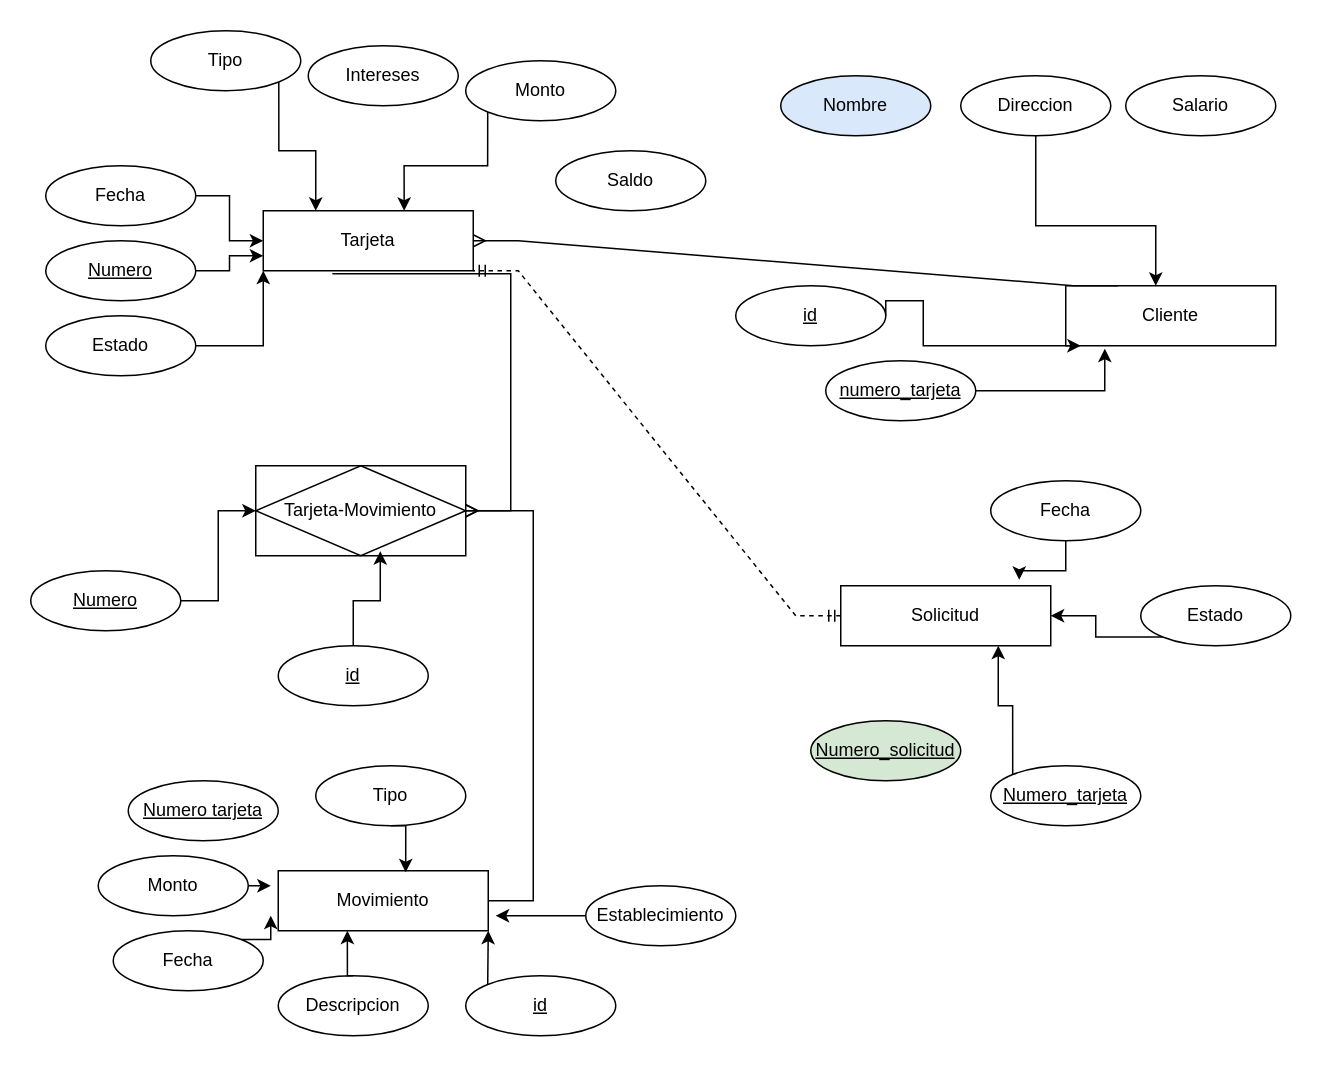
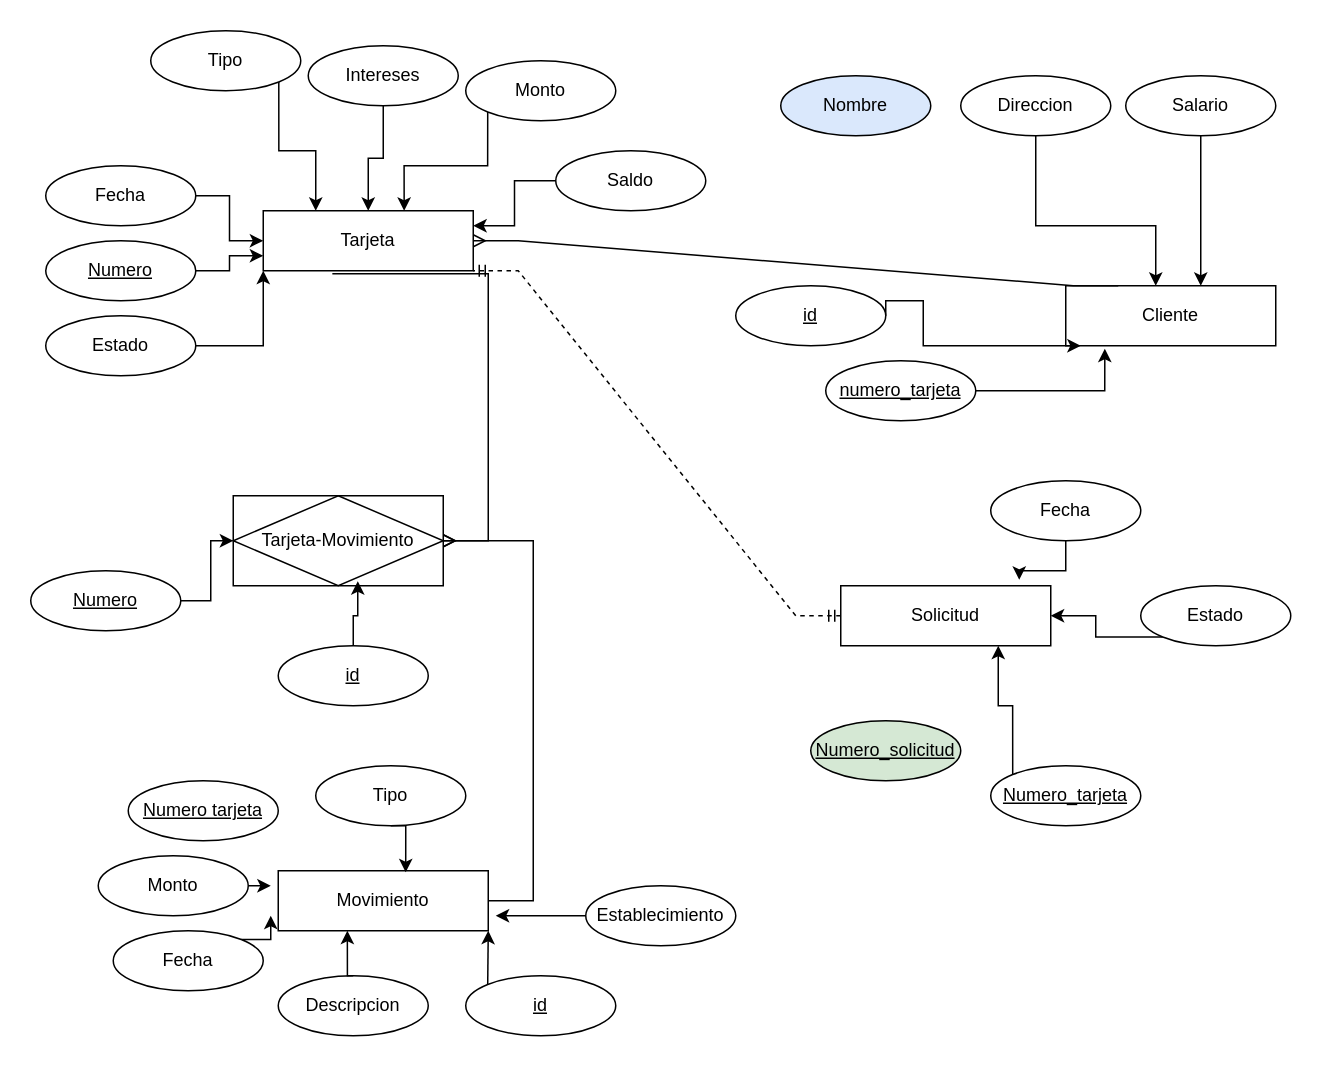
  <mxCell id="0" />
  <mxCell id="1" parent="0" />
  <mxCell id="2" value="Tarjeta" style="whiteSpace=wrap;html=1;align=center;" parent="1" vertex="1"><mxGeometry x="175" y="140" width="140" height="40" as="geometry" /></mxCell>
  <mxCell id="3" value="Solicitud" style="whiteSpace=wrap;html=1;align=center;" parent="1" vertex="1"><mxGeometry x="560" y="390" width="140" height="40" as="geometry" /></mxCell>
  <mxCell id="4" value="Movimiento" style="whiteSpace=wrap;html=1;align=center;" parent="1" vertex="1"><mxGeometry x="185" y="580" width="140" height="40" as="geometry" /></mxCell>
  <mxCell id="5" style="edgeStyle=orthogonalEdgeStyle;rounded=0;orthogonalLoop=1;jettySize=auto;html=1;exitX=1;exitY=0.5;exitDx=0;exitDy=0;entryX=0;entryY=0.75;entryDx=0;entryDy=0;" edge="1" parent="1" source="6" target="2"><mxGeometry relative="1" as="geometry" /></mxCell>
  <mxCell id="6" value="Numero" style="ellipse;whiteSpace=wrap;html=1;align=center;fontStyle=4;" parent="1" vertex="1"><mxGeometry x="30" y="160" width="100" height="40" as="geometry" /></mxCell>
  <mxCell id="7" value="&lt;div&gt;Direccion&lt;/div&gt;" style="ellipse;whiteSpace=wrap;html=1;align=center;" parent="1" vertex="1"><mxGeometry x="640" y="50" width="100" height="40" as="geometry" /></mxCell>
  <mxCell id="8" value="Nombre" style="ellipse;whiteSpace=wrap;html=1;align=center;fillColor=#dae8fc;" parent="1" vertex="1"><mxGeometry x="520" y="50" width="100" height="40" as="geometry" /></mxCell>
  <mxCell id="9" style="edgeStyle=orthogonalEdgeStyle;rounded=0;orthogonalLoop=1;jettySize=auto;html=1;exitX=1;exitY=0.5;exitDx=0;exitDy=0;entryX=0;entryY=1;entryDx=0;entryDy=0;" edge="1" parent="1" source="10" target="2"><mxGeometry relative="1" as="geometry" /></mxCell>
  <mxCell id="10" value="Estado" style="ellipse;whiteSpace=wrap;html=1;align=center;" parent="1" vertex="1"><mxGeometry x="30" y="210" width="100" height="40" as="geometry" /></mxCell>
  <mxCell id="11" style="edgeStyle=orthogonalEdgeStyle;rounded=0;orthogonalLoop=1;jettySize=auto;html=1;exitX=1;exitY=1;exitDx=0;exitDy=0;entryX=0.25;entryY=0;entryDx=0;entryDy=0;" parent="1" source="12" target="2" edge="1"><mxGeometry relative="1" as="geometry" /></mxCell>
  <mxCell id="12" value="Tipo" style="ellipse;whiteSpace=wrap;html=1;align=center;" parent="1" vertex="1"><mxGeometry x="100" y="20" width="100" height="40" as="geometry" /></mxCell>
+ <mxCell id="13" style="edgeStyle=orthogonalEdgeStyle;rounded=0;orthogonalLoop=1;jettySize=auto;html=1;exitX=0;exitY=0.5;exitDx=0;exitDy=0;entryX=1;entryY=0.25;entryDx=0;entryDy=0;" parent="1" source="14" target="2" edge="1"><mxGeometry relative="1" as="geometry" /></mxCell>
  <mxCell id="14" value="Saldo" style="ellipse;whiteSpace=wrap;html=1;align=center;" parent="1" vertex="1"><mxGeometry x="370" y="100" width="100" height="40" as="geometry" /></mxCell>
+ <mxCell id="15" style="edgeStyle=orthogonalEdgeStyle;rounded=0;orthogonalLoop=1;jettySize=auto;html=1;exitX=0.5;exitY=1;exitDx=0;exitDy=0;entryX=0.5;entryY=0;entryDx=0;entryDy=0;" parent="1" source="16" target="2" edge="1"><mxGeometry relative="1" as="geometry" /></mxCell>
  <mxCell id="16" value="Intereses" style="ellipse;whiteSpace=wrap;html=1;align=center;" parent="1" vertex="1"><mxGeometry x="205" y="30" width="100" height="40" as="geometry" /></mxCell>
  <mxCell id="17" style="edgeStyle=orthogonalEdgeStyle;rounded=0;orthogonalLoop=1;jettySize=auto;html=1;exitX=0;exitY=1;exitDx=0;exitDy=0;entryX=0.671;entryY=0;entryDx=0;entryDy=0;entryPerimeter=0;" parent="1" source="18" target="2" edge="1"><mxGeometry relative="1" as="geometry" /></mxCell>
  <mxCell id="18" value="Monto" style="ellipse;whiteSpace=wrap;html=1;align=center;" parent="1" vertex="1"><mxGeometry x="310" y="40" width="100" height="40" as="geometry" /></mxCell>
  <mxCell id="19" style="edgeStyle=orthogonalEdgeStyle;rounded=0;orthogonalLoop=1;jettySize=auto;html=1;exitX=1;exitY=0.5;exitDx=0;exitDy=0;entryX=0;entryY=0.5;entryDx=0;entryDy=0;" edge="1" parent="1" source="20" target="2"><mxGeometry relative="1" as="geometry" /></mxCell>
  <mxCell id="20" value="Fecha" style="ellipse;whiteSpace=wrap;html=1;align=center;" parent="1" vertex="1"><mxGeometry x="30" y="110" width="100" height="40" as="geometry" /></mxCell>
  <mxCell id="21" value="Fecha" style="ellipse;whiteSpace=wrap;html=1;align=center;" parent="1" vertex="1"><mxGeometry x="660" y="320" width="100" height="40" as="geometry" /></mxCell>
+ <mxCell id="22" style="edgeStyle=orthogonalEdgeStyle;rounded=0;orthogonalLoop=1;jettySize=auto;html=1;exitX=0.5;exitY=1;exitDx=0;exitDy=0;entryX=0.643;entryY=0;entryDx=0;entryDy=0;entryPerimeter=0;" parent="1" source="23" target="48" edge="1"><mxGeometry relative="1" as="geometry"><Array as="points"><mxPoint x="800" y="180" /></Array><mxPoint x="690" y="180" as="targetPoint" /></mxGeometry></mxCell>
  <mxCell id="23" value="&lt;div&gt;Salario&lt;/div&gt;" style="ellipse;whiteSpace=wrap;html=1;align=center;" parent="1" vertex="1"><mxGeometry x="750" y="50" width="100" height="40" as="geometry" /></mxCell>
  <mxCell id="24" style="edgeStyle=orthogonalEdgeStyle;rounded=0;orthogonalLoop=1;jettySize=auto;html=1;exitX=0;exitY=1;exitDx=0;exitDy=0;entryX=1;entryY=0.5;entryDx=0;entryDy=0;" edge="1" parent="1" source="25" target="3"><mxGeometry relative="1" as="geometry" /></mxCell>
  <mxCell id="25" value="Estado" style="ellipse;whiteSpace=wrap;html=1;align=center;" parent="1" vertex="1"><mxGeometry x="760" y="390" width="100" height="40" as="geometry" /></mxCell>
  <mxCell id="26" value="Tipo" style="ellipse;whiteSpace=wrap;html=1;align=center;" parent="1" vertex="1"><mxGeometry x="210" y="510" width="100" height="40" as="geometry" /></mxCell>
  <mxCell id="27" value="" style="edgeStyle=entityRelationEdgeStyle;fontSize=12;html=1;endArrow=ERmandOne;startArrow=ERmandOne;rounded=0;entryX=1;entryY=1;entryDx=0;entryDy=0;dashed=1;" parent="1" source="3" target="2" edge="1"><mxGeometry width="100" height="100" relative="1" as="geometry"><mxPoint x="380" y="320" as="sourcePoint" /><mxPoint x="300" y="190" as="targetPoint" /><Array as="points"><mxPoint x="300" y="210" /></Array></mxGeometry></mxCell>
  <mxCell id="28" style="edgeStyle=orthogonalEdgeStyle;rounded=0;orthogonalLoop=1;jettySize=auto;html=1;exitX=0.5;exitY=1;exitDx=0;exitDy=0;entryX=0.607;entryY=0.025;entryDx=0;entryDy=0;entryPerimeter=0;" parent="1" source="26" target="4" edge="1"><mxGeometry relative="1" as="geometry" /></mxCell>
  <mxCell id="29" style="edgeStyle=orthogonalEdgeStyle;rounded=0;orthogonalLoop=1;jettySize=auto;html=1;exitX=0.5;exitY=1;exitDx=0;exitDy=0;entryX=0.85;entryY=-0.1;entryDx=0;entryDy=0;entryPerimeter=0;" parent="1" source="21" target="3" edge="1"><mxGeometry relative="1" as="geometry" /></mxCell>
  <mxCell id="30" style="edgeStyle=orthogonalEdgeStyle;rounded=0;orthogonalLoop=1;jettySize=auto;html=1;exitX=0.5;exitY=1;exitDx=0;exitDy=0;" parent="1" source="7" target="48" edge="1"><mxGeometry relative="1" as="geometry"><mxPoint x="626.94" y="130" as="targetPoint" /><Array as="points"><mxPoint x="690" y="150" /><mxPoint x="770" y="150" /></Array></mxGeometry></mxCell>
  <mxCell id="31" style="edgeStyle=orthogonalEdgeStyle;rounded=0;orthogonalLoop=1;jettySize=auto;html=1;exitX=1;exitY=0;exitDx=0;exitDy=0;" parent="1" source="32" edge="1"><mxGeometry relative="1" as="geometry"><mxPoint x="180" y="610" as="targetPoint" /></mxGeometry></mxCell>
  <mxCell id="32" value="Fecha" style="ellipse;whiteSpace=wrap;html=1;align=center;" parent="1" vertex="1"><mxGeometry x="75" y="620" width="100" height="40" as="geometry" /></mxCell>
  <mxCell id="33" value="&lt;u&gt;Numero tarjeta&lt;/u&gt;" style="ellipse;whiteSpace=wrap;html=1;align=center;" parent="1" vertex="1"><mxGeometry x="85" y="520" width="100" height="40" as="geometry" /></mxCell>
  <mxCell id="34" style="edgeStyle=orthogonalEdgeStyle;rounded=0;orthogonalLoop=1;jettySize=auto;html=1;exitX=1;exitY=0.5;exitDx=0;exitDy=0;" parent="1" source="35" edge="1"><mxGeometry relative="1" as="geometry"><mxPoint x="180" y="590" as="targetPoint" /></mxGeometry></mxCell>
  <mxCell id="35" value="Monto" style="ellipse;whiteSpace=wrap;html=1;align=center;" parent="1" vertex="1"><mxGeometry x="65" y="570" width="100" height="40" as="geometry" /></mxCell>
  <mxCell id="36" value="Descripcion" style="ellipse;whiteSpace=wrap;html=1;align=center;" parent="1" vertex="1"><mxGeometry x="185" y="650" width="100" height="40" as="geometry" /></mxCell>
  <mxCell id="37" style="edgeStyle=orthogonalEdgeStyle;rounded=0;orthogonalLoop=1;jettySize=auto;html=1;exitX=0;exitY=0;exitDx=0;exitDy=0;entryX=0.75;entryY=1;entryDx=0;entryDy=0;" parent="1" source="38" target="3" edge="1"><mxGeometry relative="1" as="geometry" /></mxCell>
  <mxCell id="38" value="&lt;u&gt;Numero_tarjeta&lt;/u&gt;" style="ellipse;whiteSpace=wrap;html=1;align=center;" parent="1" vertex="1"><mxGeometry x="660" y="510" width="100" height="40" as="geometry" /></mxCell>
  <mxCell id="39" style="edgeStyle=orthogonalEdgeStyle;rounded=0;orthogonalLoop=1;jettySize=auto;html=1;exitX=0;exitY=0.5;exitDx=0;exitDy=0;" parent="1" source="40" edge="1"><mxGeometry relative="1" as="geometry"><mxPoint x="330" y="610" as="targetPoint" /></mxGeometry></mxCell>
  <mxCell id="40" value="Establecimiento" style="ellipse;whiteSpace=wrap;html=1;align=center;" parent="1" vertex="1"><mxGeometry x="390" y="590" width="100" height="40" as="geometry" /></mxCell>
- <mxCell id="41" value="Tarjeta-Movimiento" style="shape=associativeEntity;whiteSpace=wrap;html=1;align=center;" parent="1" vertex="1"><mxGeometry x="170" y="310" width="140" height="60" as="geometry" /></mxCell>
+ <mxCell id="41" value="Tarjeta-Movimiento" style="shape=associativeEntity;whiteSpace=wrap;html=1;align=center;" parent="1" vertex="1"><mxGeometry x="155" y="330" width="140" height="60" as="geometry" /></mxCell>
  <mxCell id="42" style="edgeStyle=orthogonalEdgeStyle;rounded=0;orthogonalLoop=1;jettySize=auto;html=1;exitX=0;exitY=0;exitDx=0;exitDy=0;entryX=1;entryY=1;entryDx=0;entryDy=0;" parent="1" source="43" target="4" edge="1"><mxGeometry relative="1" as="geometry" /></mxCell>
  <mxCell id="43" value="&lt;u&gt;id&lt;/u&gt;" style="ellipse;whiteSpace=wrap;html=1;align=center;" parent="1" vertex="1"><mxGeometry x="310" y="650" width="100" height="40" as="geometry" /></mxCell>
  <mxCell id="44" value="&lt;u&gt;id&lt;/u&gt;" style="ellipse;whiteSpace=wrap;html=1;align=center;" parent="1" vertex="1"><mxGeometry x="185" y="430" width="100" height="40" as="geometry" /></mxCell>
  <mxCell id="45" style="edgeStyle=orthogonalEdgeStyle;rounded=0;orthogonalLoop=1;jettySize=auto;html=1;exitX=1;exitY=0.5;exitDx=0;exitDy=0;entryX=0;entryY=0.5;entryDx=0;entryDy=0;" parent="1" source="46" target="41" edge="1"><mxGeometry relative="1" as="geometry" /></mxCell>
  <mxCell id="46" value="Numero" style="ellipse;whiteSpace=wrap;html=1;align=center;fontStyle=4;" parent="1" vertex="1"><mxGeometry y="380" width="100" height="40" as="geometry" x="20" /></mxCell>
  <mxCell id="47" style="edgeStyle=orthogonalEdgeStyle;rounded=0;orthogonalLoop=1;jettySize=auto;html=1;exitX=0.5;exitY=0;exitDx=0;exitDy=0;entryX=0.329;entryY=1;entryDx=0;entryDy=0;entryPerimeter=0;" parent="1" source="36" target="4" edge="1"><mxGeometry relative="1" as="geometry" /></mxCell>
  <mxCell id="48" value="Cliente" style="whiteSpace=wrap;html=1;align=center;" vertex="1" parent="1"><mxGeometry x="710" y="190" width="140" height="40" as="geometry" /></mxCell>
  <mxCell id="49" value="&lt;u&gt;id&lt;/u&gt;" style="ellipse;whiteSpace=wrap;html=1;align=center;" vertex="1" parent="1"><mxGeometry x="490" y="190" width="100" height="40" as="geometry" /></mxCell>
  <mxCell id="50" style="edgeStyle=orthogonalEdgeStyle;rounded=0;orthogonalLoop=1;jettySize=auto;html=1;exitX=1;exitY=0.5;exitDx=0;exitDy=0;entryX=0;entryY=0.75;entryDx=0;entryDy=0;" edge="1" parent="1" source="49"><mxGeometry relative="1" as="geometry"><mxPoint x="720" y="230" as="targetPoint" /><mxPoint x="615" y="94" as="sourcePoint" /><Array as="points"><mxPoint x="615" y="200" /><mxPoint x="615" y="230" /></Array></mxGeometry></mxCell>
  <mxCell id="51" value="" style="edgeStyle=entityRelationEdgeStyle;fontSize=12;html=1;endArrow=ERmany;rounded=0;exitX=0.329;exitY=1.05;exitDx=0;exitDy=0;exitPerimeter=0;" edge="1" parent="1" source="2" target="41"><mxGeometry width="100" height="100" relative="1" as="geometry"><mxPoint x="325" y="500" as="sourcePoint" /><mxPoint x="425" y="400" as="targetPoint" /></mxGeometry></mxCell>
  <mxCell id="52" value="" style="edgeStyle=entityRelationEdgeStyle;fontSize=12;html=1;endArrow=ERmany;rounded=0;" edge="1" parent="1" source="4" target="41"><mxGeometry width="100" height="100" relative="1" as="geometry"><mxPoint x="231" y="192" as="sourcePoint" /><mxPoint x="305" y="370" as="targetPoint" /></mxGeometry></mxCell>
  <mxCell id="53" style="edgeStyle=orthogonalEdgeStyle;rounded=0;orthogonalLoop=1;jettySize=auto;html=1;exitX=0.5;exitY=0;exitDx=0;exitDy=0;entryX=0.593;entryY=0.95;entryDx=0;entryDy=0;entryPerimeter=0;" edge="1" parent="1" source="44" target="41"><mxGeometry relative="1" as="geometry" /></mxCell>
  <mxCell id="54" value="" style="edgeStyle=entityRelationEdgeStyle;fontSize=12;html=1;endArrow=ERmany;rounded=0;entryX=1;entryY=0.5;entryDx=0;entryDy=0;exitX=0.25;exitY=0;exitDx=0;exitDy=0;" edge="1" parent="1" source="48" target="2"><mxGeometry width="100" height="100" relative="1" as="geometry"><mxPoint x="660" y="260" as="sourcePoint" /><mxPoint x="305" y="370" as="targetPoint" /></mxGeometry></mxCell>
  <mxCell id="55" value="&lt;u&gt;numero_tarjeta&lt;/u&gt;" style="ellipse;whiteSpace=wrap;html=1;align=center;" vertex="1" parent="1"><mxGeometry x="550" y="240" width="100" height="40" as="geometry" /></mxCell>
  <mxCell id="56" style="edgeStyle=orthogonalEdgeStyle;rounded=0;orthogonalLoop=1;jettySize=auto;html=1;exitX=1;exitY=0.5;exitDx=0;exitDy=0;entryX=0.186;entryY=1.05;entryDx=0;entryDy=0;entryPerimeter=0;" edge="1" parent="1" source="55" target="48"><mxGeometry relative="1" as="geometry" /></mxCell>
  <mxCell id="57" value="&lt;u&gt;Numero_solicitud&lt;/u&gt;" style="ellipse;whiteSpace=wrap;html=1;align=center;fillColor=#d5e8d4;" vertex="1" parent="1"><mxGeometry x="540" y="480" width="100" height="40" as="geometry" /></mxCell>
